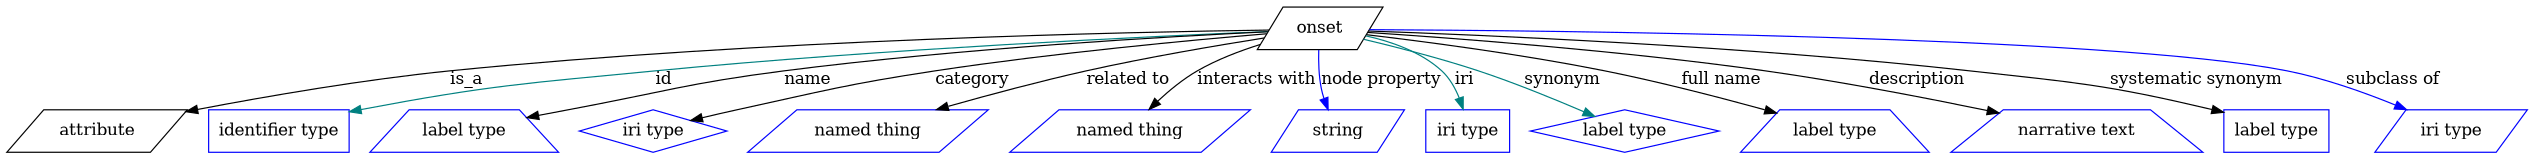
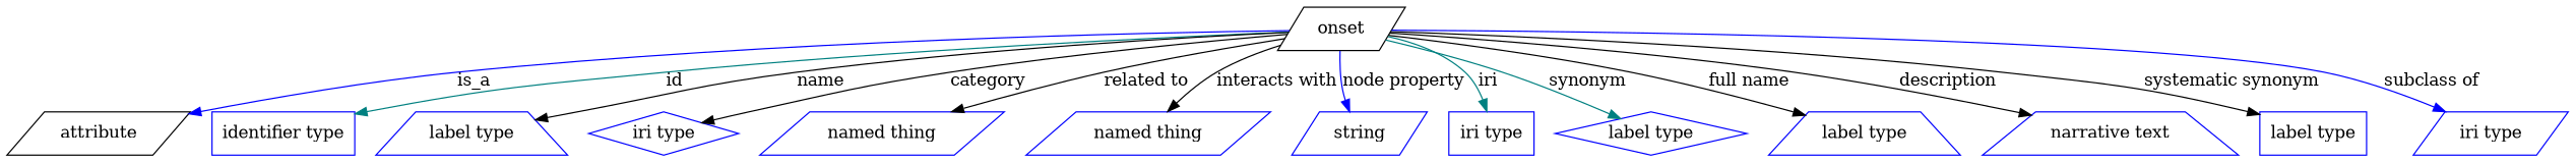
  digraph {
    node [shape=parallelogram color=blue]
    edge [color=black style=solid]
    n1 [height=0.5 label=onset width=0.79928 color=""]
    attribute [height=0.5 width=1.0993 color=""]
    n3 [height=0.5 label="identifier type" shape=box width=1.652]
    n4 [height=0.5 label="label type" shape=trapezium width=1.2425]
    n5 [height=0.5 label="iri type" shape=diamond width=0.9834]
    n6 [height=0.5 label="named thing" width=1.5019]
    n7 [height=0.5 label="named thing" width=1.5019]
    n8 [height=0.5 label=string width=0.8403]
    n9 [height=0.5 label="iri type" shape=box width=0.9834]
    n10 [height=0.5 label="label type" shape=diamond width=1.2425]
    n11 [height=0.5 label="label type" shape=trapezium width=1.2425]
    n12 [height=0.5 label="narrative text" shape=trapezium width=1.5834]
    n13 [height=0.5 label="label type" shape=box width=1.2425]
    n14 [height=0.5 label="iri type" width=0.9834]
-   n1 -> attribute [label=is_a style=""]
+   n1 -> attribute [color=blue label=is_a style=""]
    n1 -> n3 [color=teal label=id]
    n1 -> n4 [label=name]
    n1 -> n5 [label=category]
    n1 -> n6 [label="related to"]
    n1 -> n7 [label="interacts with"]
    n1 -> n8 [color=blue label="node property"]
    n1 -> n9 [color=teal label=iri]
    n1 -> n10 [color=teal label=synonym]
    n1 -> n11 [label="full name"]
    n1 -> n12 [label=description]
    n1 -> n13 [label="systematic synonym"]
    n1 -> n14 [color=blue label="subclass of"]
  }
